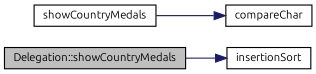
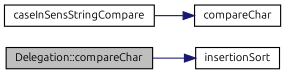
  digraph {
    fontname=Ubuntu
    rankdir=LR
    node [color=black fillcolor=white fontname=Ubuntu fontsize=10 shape=record style=filled]
    edge [color=midnightblue fontname=Ubuntu fontsize=10 labelfontname=Helvetica labelfontsize=10 style=solid]
-   n1 [fillcolor=grey75 fontcolor=black height=0.2 label="Delegation::showCountryMedals" width=0.4]
+   n1 [fillcolor=grey75 fontcolor=black height=0.2 label="Delegation::compareChar" width=0.4]
    n2 [height=0.2 label=insertionSort width=0.4]
-   n3 [height=0.2 label=showCountryMedals width=0.4]
+   n3 [height=0.2 label=caseInSensStringCompare width=0.4]
    n4 [height=0.2 label=compareChar width=0.4]
    n1 -> n2
    n3 -> n4
  }
